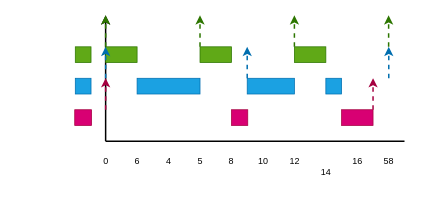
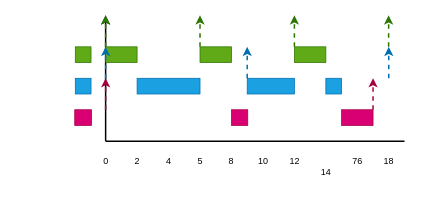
  <mxCell id="0" />
  <mxCell id="1" parent="0" />
  <mxCell id="2" value="" style="edgeStyle=none;jumpSize=13;html=1;strokeWidth=2;startSize=6;" parent="1" edge="1"><mxGeometry relative="1" as="geometry"><mxPoint x="245" y="145.5" as="sourcePoint" /><mxPoint x="245" y="145.5" as="targetPoint" /></mxGeometry></mxCell>
  <mxCell id="3" value="" style="endArrow=none;html=1;jumpSize=13;startSize=6;strokeWidth=2;" parent="1" edge="1"><mxGeometry width="50" height="50" relative="1" as="geometry"><mxPoint x="140" y="188" as="sourcePoint" /><mxPoint x="539" y="188" as="targetPoint" /></mxGeometry></mxCell>
  <mxCell id="4" value="" style="endArrow=classic;html=1;strokeWidth=2;" parent="1" edge="1"><mxGeometry width="50" height="50" relative="1" as="geometry"><mxPoint x="140" y="188" as="sourcePoint" /><mxPoint x="140" y="20" as="targetPoint" /></mxGeometry></mxCell>
  <mxCell id="5" value="0" style="text;html=1;strokeColor=none;fillColor=none;align=center;verticalAlign=middle;whiteSpace=wrap;rounded=0;" parent="1" vertex="1"><mxGeometry x="129.5" y="200" width="21" height="30" as="geometry" /></mxCell>
- <mxCell id="6" value="6" style="text;html=1;strokeColor=none;fillColor=none;align=center;verticalAlign=middle;whiteSpace=wrap;rounded=0;" parent="1" vertex="1"><mxGeometry x="171.5" y="200" width="21" height="30" as="geometry" /></mxCell>
+ <mxCell id="6" value="2" style="text;html=1;strokeColor=none;fillColor=none;align=center;verticalAlign=middle;whiteSpace=wrap;rounded=0;" parent="1" vertex="1"><mxGeometry x="171.5" y="200" width="21" height="30" as="geometry" /></mxCell>
  <mxCell id="7" value="10" style="text;html=1;strokeColor=none;fillColor=none;align=center;verticalAlign=middle;whiteSpace=wrap;rounded=0;" parent="1" vertex="1"><mxGeometry x="339.5" y="200" width="21" height="30" as="geometry" /></mxCell>
- <mxCell id="8" value="16" style="text;html=1;strokeColor=none;fillColor=none;align=center;verticalAlign=middle;whiteSpace=wrap;rounded=0;" parent="1" vertex="1"><mxGeometry x="465.5" y="200" width="21" height="30" as="geometry" /></mxCell>
- <mxCell id="9" value="58" style="text;html=1;strokeColor=none;fillColor=none;align=center;verticalAlign=middle;whiteSpace=wrap;rounded=0;" parent="1" vertex="1"><mxGeometry x="497" y="200" width="42" height="30" as="geometry" /></mxCell>
+ <mxCell id="8" value="76" style="text;html=1;strokeColor=none;fillColor=none;align=center;verticalAlign=middle;whiteSpace=wrap;rounded=0;" parent="1" vertex="1"><mxGeometry x="465.5" y="200" width="21" height="30" as="geometry" /></mxCell>
+ <mxCell id="9" value="18" style="text;html=1;strokeColor=none;fillColor=none;align=center;verticalAlign=middle;whiteSpace=wrap;rounded=0;" parent="1" vertex="1"><mxGeometry x="497" y="200" width="42" height="30" as="geometry" /></mxCell>
  <mxCell id="10" value="" style="rounded=0;whiteSpace=wrap;html=1;fillColor=#60a917;fontColor=#ffffff;strokeColor=#2D7600;" parent="1" vertex="1"><mxGeometry x="99.5" y="62" width="21" height="21" as="geometry" /></mxCell>
  <mxCell id="11" value="" style="rounded=0;whiteSpace=wrap;html=1;fillColor=#d80073;fontColor=#ffffff;strokeColor=#A50040;" parent="1" vertex="1"><mxGeometry x="98.75" y="146" width="22.5" height="21" as="geometry" /></mxCell>
  <mxCell id="12" value="" style="rounded=0;whiteSpace=wrap;html=1;fillColor=#1ba1e2;fontColor=#ffffff;strokeColor=#006EAF;" parent="1" vertex="1"><mxGeometry x="99.5" y="104" width="21" height="21" as="geometry" /></mxCell>
  <mxCell id="13" value="&lt;font color=&quot;#ffffff&quot;&gt;&lt;span style=&quot;font-family: -apple-system, BlinkMacSystemFont, &amp;quot;Segoe WPC&amp;quot;, &amp;quot;Segoe UI&amp;quot;, system-ui, Ubuntu, &amp;quot;Droid Sans&amp;quot;, sans-serif; font-size: 14px;&quot;&gt;τ&lt;/span&gt;1&lt;/font&gt;" style="text;html=1;strokeColor=none;fillColor=none;align=center;verticalAlign=middle;whiteSpace=wrap;rounded=0;" parent="1" vertex="1"><mxGeometry x="35" y="57.5" width="60" height="30" as="geometry" /></mxCell>
  <mxCell id="14" value="&lt;font color=&quot;#ffffff&quot;&gt;&lt;span style=&quot;font-family: -apple-system, BlinkMacSystemFont, &amp;quot;Segoe WPC&amp;quot;, &amp;quot;Segoe UI&amp;quot;, system-ui, Ubuntu, &amp;quot;Droid Sans&amp;quot;, sans-serif; font-size: 14px;&quot;&gt;τ&lt;/span&gt;3&lt;/font&gt;" style="text;html=1;strokeColor=none;fillColor=none;align=center;verticalAlign=middle;whiteSpace=wrap;rounded=0;" parent="1" vertex="1"><mxGeometry x="20" y="141.5" width="60" height="30" as="geometry" /></mxCell>
  <mxCell id="15" value="" style="rounded=0;whiteSpace=wrap;html=1;fillColor=#60a917;fontColor=#ffffff;strokeColor=#2D7600;" vertex="1" parent="1"><mxGeometry x="140" y="62" width="42" height="21" as="geometry" /></mxCell>
  <mxCell id="16" value="" style="rounded=0;whiteSpace=wrap;html=1;fillColor=#1ba1e2;fontColor=#ffffff;strokeColor=#006EAF;" vertex="1" parent="1"><mxGeometry x="182" y="104" width="84" height="21" as="geometry" /></mxCell>
  <mxCell id="17" value="" style="rounded=0;whiteSpace=wrap;html=1;fillColor=#d80073;fontColor=#ffffff;strokeColor=#A50040;" vertex="1" parent="1"><mxGeometry x="308" y="146" width="21.75" height="21" as="geometry" /></mxCell>
  <mxCell id="18" value="" style="rounded=0;whiteSpace=wrap;html=1;fillColor=#60a917;fontColor=#ffffff;strokeColor=#2D7600;" vertex="1" parent="1"><mxGeometry x="266" y="62" width="42" height="21" as="geometry" /></mxCell>
  <mxCell id="19" value="" style="rounded=0;whiteSpace=wrap;html=1;fillColor=#60a917;fontColor=#ffffff;strokeColor=#2D7600;" vertex="1" parent="1"><mxGeometry x="392" y="62" width="42" height="21" as="geometry" /></mxCell>
  <mxCell id="20" value="" style="rounded=0;whiteSpace=wrap;html=1;fillColor=#1ba1e2;fontColor=#ffffff;strokeColor=#006EAF;" vertex="1" parent="1"><mxGeometry x="329" y="104" width="63" height="21" as="geometry" /></mxCell>
  <mxCell id="21" value="" style="rounded=0;whiteSpace=wrap;html=1;fillColor=#1ba1e2;fontColor=#ffffff;strokeColor=#006EAF;" vertex="1" parent="1"><mxGeometry x="434" y="104" width="21" height="21" as="geometry" /></mxCell>
  <mxCell id="22" value="" style="rounded=0;whiteSpace=wrap;html=1;fillColor=#d80073;fontColor=#ffffff;strokeColor=#A50040;" vertex="1" parent="1"><mxGeometry x="455" y="146" width="42" height="21" as="geometry" /></mxCell>
  <mxCell id="23" value="4" style="text;html=1;strokeColor=none;fillColor=none;align=center;verticalAlign=middle;whiteSpace=wrap;rounded=0;" vertex="1" parent="1"><mxGeometry x="213.5" y="200" width="21" height="30" as="geometry" /></mxCell>
  <mxCell id="24" value="5" style="text;html=1;strokeColor=none;fillColor=none;align=center;verticalAlign=middle;whiteSpace=wrap;rounded=0;" vertex="1" parent="1"><mxGeometry x="255.5" y="200" width="21" height="30" as="geometry" /></mxCell>
  <mxCell id="25" value="8" style="text;html=1;strokeColor=none;fillColor=none;align=center;verticalAlign=middle;whiteSpace=wrap;rounded=0;" vertex="1" parent="1"><mxGeometry x="287" y="200" width="42" height="30" as="geometry" /></mxCell>
  <mxCell id="26" value="12" style="text;html=1;strokeColor=none;fillColor=none;align=center;verticalAlign=middle;whiteSpace=wrap;rounded=0;" vertex="1" parent="1"><mxGeometry x="381.5" y="200" width="21" height="30" as="geometry" /></mxCell>
  <mxCell id="27" value="14" style="text;html=1;strokeColor=none;fillColor=none;align=center;verticalAlign=middle;whiteSpace=wrap;rounded=0;" vertex="1" parent="1"><mxGeometry x="423.5" y="215" width="21" height="30" as="geometry" /></mxCell>
  <mxCell id="28" value="" style="endArrow=classic;html=1;rounded=1;strokeWidth=2;endSize=6;sourcePerimeterSpacing=0;targetPerimeterSpacing=0;jumpSize=6;dashed=1;fillColor=#60a917;strokeColor=#2D7600;exitX=0;exitY=0;exitDx=0;exitDy=0;" edge="1" parent="1" source="19"><mxGeometry width="50" height="50" relative="1" as="geometry"><mxPoint x="384" y="57.5" as="sourcePoint" /><mxPoint x="392" y="20" as="targetPoint" /></mxGeometry></mxCell>
  <mxCell id="29" value="" style="endArrow=classic;html=1;rounded=1;strokeWidth=2;endSize=6;sourcePerimeterSpacing=0;targetPerimeterSpacing=0;jumpSize=6;dashed=1;fillColor=#60a917;strokeColor=#2D7600;" edge="1" parent="1"><mxGeometry width="50" height="50" relative="1" as="geometry"><mxPoint x="266" y="62" as="sourcePoint" /><mxPoint x="266" y="20" as="targetPoint" /></mxGeometry></mxCell>
  <mxCell id="30" value="" style="endArrow=classic;html=1;rounded=1;strokeWidth=2;endSize=6;sourcePerimeterSpacing=0;targetPerimeterSpacing=0;jumpSize=6;dashed=1;fillColor=#60a917;strokeColor=#2D7600;exitX=0;exitY=0;exitDx=0;exitDy=0;" edge="1" parent="1" source="15"><mxGeometry width="50" height="50" relative="1" as="geometry"><mxPoint x="287" y="83" as="sourcePoint" /><mxPoint x="140" y="20" as="targetPoint" /></mxGeometry></mxCell>
  <mxCell id="31" value="" style="endArrow=classic;html=1;rounded=1;strokeWidth=2;endSize=6;sourcePerimeterSpacing=0;targetPerimeterSpacing=0;jumpSize=6;dashed=1;fillColor=#1ba1e2;strokeColor=#006EAF;exitX=0;exitY=0;exitDx=0;exitDy=0;" edge="1" parent="1"><mxGeometry width="50" height="50" relative="1" as="geometry"><mxPoint x="140" y="104" as="sourcePoint" /><mxPoint x="140" y="62" as="targetPoint" /></mxGeometry></mxCell>
  <mxCell id="32" value="" style="endArrow=classic;html=1;rounded=1;strokeWidth=2;endSize=6;sourcePerimeterSpacing=0;targetPerimeterSpacing=0;jumpSize=6;dashed=1;fillColor=#1ba1e2;strokeColor=#006EAF;exitX=0;exitY=0;exitDx=0;exitDy=0;" edge="1" parent="1" source="20"><mxGeometry width="50" height="50" relative="1" as="geometry"><mxPoint x="329.75" y="83" as="sourcePoint" /><mxPoint x="329" y="62" as="targetPoint" /></mxGeometry></mxCell>
  <mxCell id="33" value="" style="endArrow=classic;html=1;rounded=1;strokeWidth=2;endSize=6;sourcePerimeterSpacing=0;targetPerimeterSpacing=0;jumpSize=6;dashed=1;fillColor=#1ba1e2;strokeColor=#006EAF;" edge="1" parent="1"><mxGeometry width="50" height="50" relative="1" as="geometry"><mxPoint x="518" y="104" as="sourcePoint" /><mxPoint x="518" y="62" as="targetPoint" /></mxGeometry></mxCell>
  <mxCell id="34" value="" style="endArrow=classic;html=1;rounded=1;strokeWidth=2;endSize=6;sourcePerimeterSpacing=0;targetPerimeterSpacing=0;jumpSize=6;dashed=1;fillColor=#d80073;strokeColor=#A50040;" edge="1" parent="1"><mxGeometry width="50" height="50" relative="1" as="geometry"><mxPoint x="140" y="146" as="sourcePoint" /><mxPoint x="140" y="104" as="targetPoint" /></mxGeometry></mxCell>
  <mxCell id="35" value="" style="endArrow=classic;html=1;rounded=1;strokeWidth=2;endSize=6;sourcePerimeterSpacing=0;targetPerimeterSpacing=0;jumpSize=6;dashed=1;fillColor=#d80073;strokeColor=#A50040;exitX=1;exitY=0;exitDx=0;exitDy=0;" edge="1" parent="1" source="22"><mxGeometry width="50" height="50" relative="1" as="geometry"><mxPoint x="497" y="129.5" as="sourcePoint" /><mxPoint x="497" y="104" as="targetPoint" /></mxGeometry></mxCell>
  <mxCell id="36" value="" style="endArrow=classic;html=1;rounded=1;strokeWidth=2;endSize=6;sourcePerimeterSpacing=0;targetPerimeterSpacing=0;jumpSize=6;dashed=1;fillColor=#60a917;strokeColor=#2D7600;exitX=0;exitY=0;exitDx=0;exitDy=0;" edge="1" parent="1"><mxGeometry width="50" height="50" relative="1" as="geometry"><mxPoint x="517.8" y="62" as="sourcePoint" /><mxPoint x="517.8" y="20" as="targetPoint" /></mxGeometry></mxCell>
